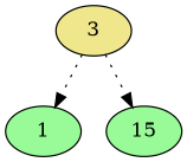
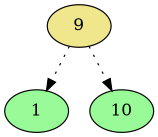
  digraph {
    node [fillcolor=palegreen style=filled]
    edge [style=dotted]
-   9 [fillcolor=khaki label=3]
+   9 [fillcolor=khaki]
    n2 [label=1]
-   10 [label=15]
+   10
    9 -> n2
    9 -> 10
  }
